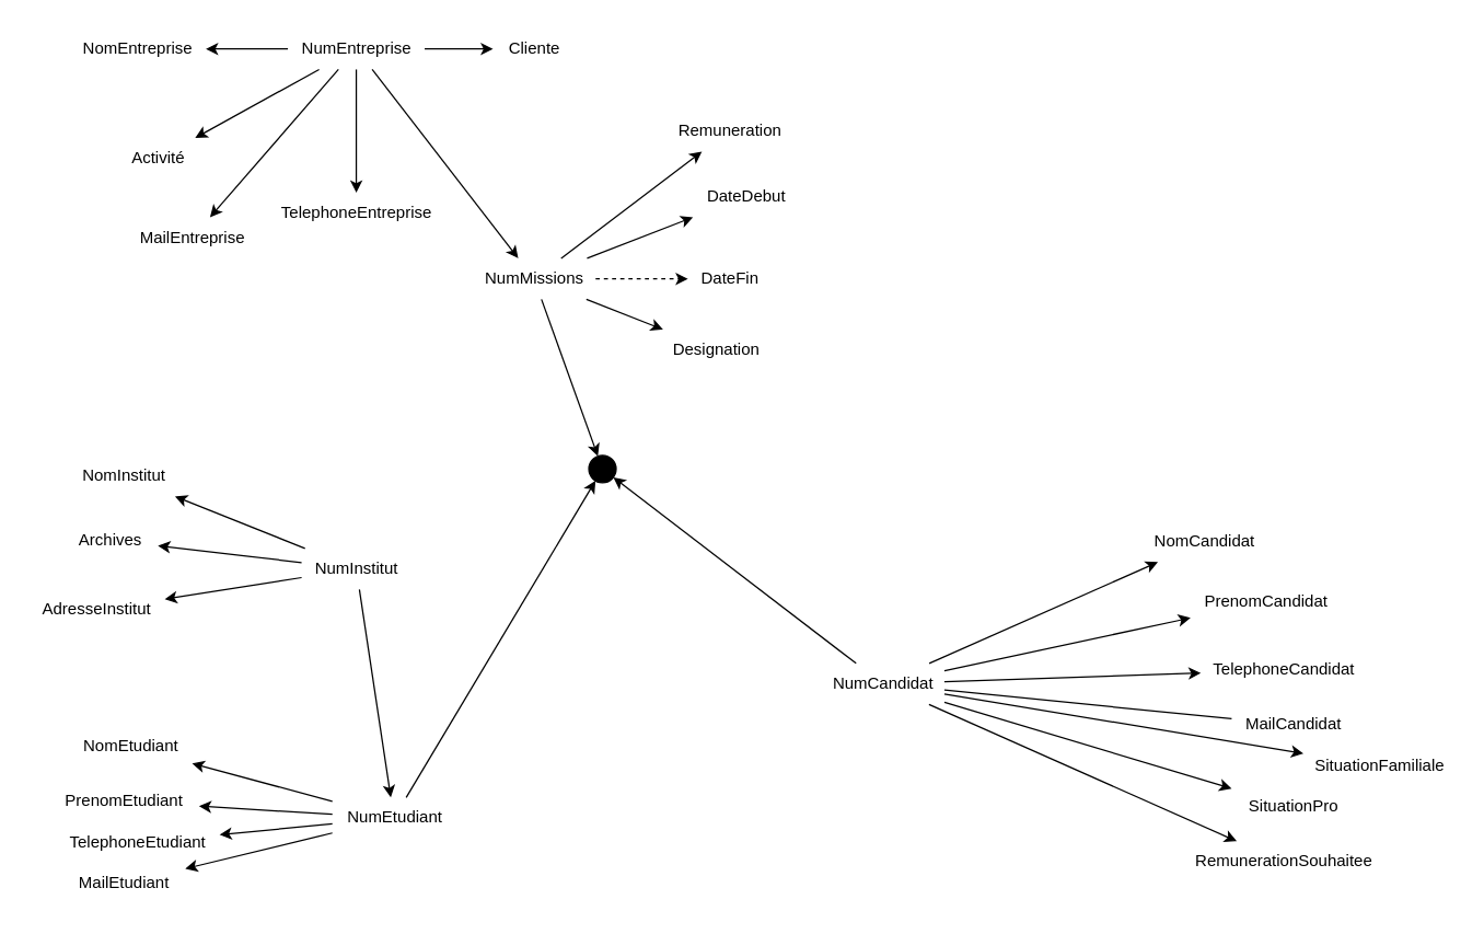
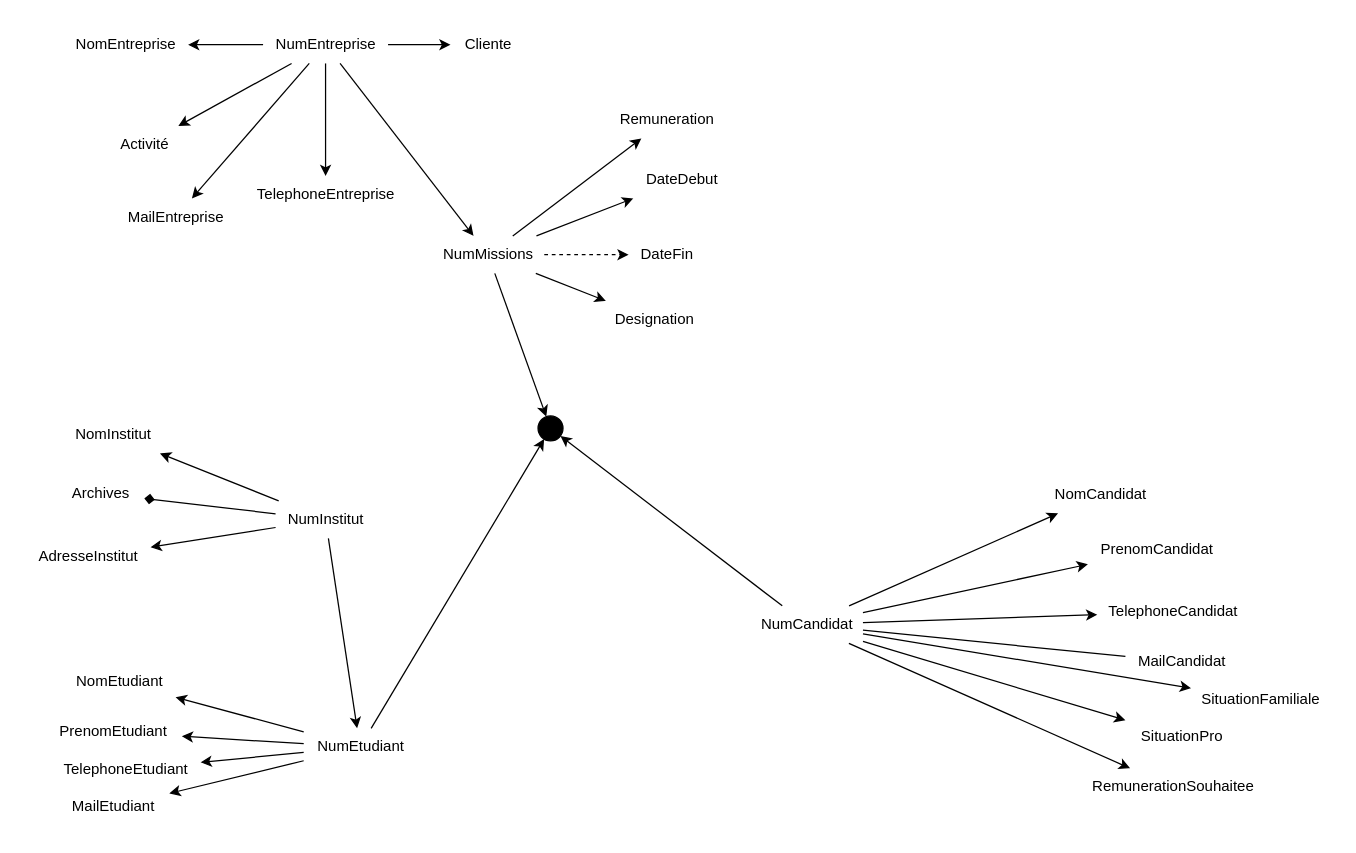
  <mxCell id="0" />
  <mxCell id="1" parent="0" />
  <mxCell id="2" value="NumEntreprise" style="text;html=1;align=center;verticalAlign=middle;resizable=0;points=[];autosize=1;strokeColor=none;fillColor=none;" parent="1" vertex="1"><mxGeometry x="210" y="20" width="100" height="30" as="geometry" /></mxCell>
  <mxCell id="3" value="NomEntreprise" style="text;html=1;align=center;verticalAlign=middle;resizable=0;points=[];autosize=1;strokeColor=none;fillColor=none;" parent="1" vertex="1"><mxGeometry x="50" y="20" width="100" height="30" as="geometry" /></mxCell>
  <mxCell id="4" value="Activité" style="text;html=1;align=center;verticalAlign=middle;resizable=0;points=[];autosize=1;strokeColor=none;fillColor=none;" parent="1" vertex="1"><mxGeometry x="85" y="100" width="60" height="30" as="geometry" /></mxCell>
  <mxCell id="5" value="TelephoneEntreprise" style="text;html=1;align=center;verticalAlign=middle;resizable=0;points=[];autosize=1;strokeColor=none;fillColor=none;" parent="1" vertex="1"><mxGeometry x="195" y="140" width="130" height="30" as="geometry" /></mxCell>
  <mxCell id="6" value="Cliente" style="text;html=1;align=center;verticalAlign=middle;resizable=0;points=[];autosize=1;strokeColor=none;fillColor=none;" parent="1" vertex="1"><mxGeometry x="360" y="20" width="60" height="30" as="geometry" /></mxCell>
  <mxCell id="7" value="" style="endArrow=classic;html=1;rounded=0;" parent="1" source="2" target="3" edge="1"><mxGeometry width="50" height="50" relative="1" as="geometry"><mxPoint x="290" y="365" as="sourcePoint" /><mxPoint x="340" y="315" as="targetPoint" /></mxGeometry></mxCell>
  <mxCell id="8" value="" style="endArrow=classic;html=1;rounded=0;" parent="1" source="2" target="4" edge="1"><mxGeometry width="50" height="50" relative="1" as="geometry"><mxPoint x="290" y="365" as="sourcePoint" /><mxPoint x="340" y="315" as="targetPoint" /></mxGeometry></mxCell>
  <mxCell id="9" value="" style="endArrow=classic;html=1;rounded=0;" parent="1" source="2" target="5" edge="1"><mxGeometry width="50" height="50" relative="1" as="geometry"><mxPoint x="0" y="355" as="sourcePoint" /><mxPoint x="50" y="305" as="targetPoint" /></mxGeometry></mxCell>
  <mxCell id="10" value="" style="endArrow=classic;html=1;rounded=0;" parent="1" source="2" target="6" edge="1"><mxGeometry width="50" height="50" relative="1" as="geometry"><mxPoint x="0" y="215" as="sourcePoint" /><mxPoint x="0" y="365" as="targetPoint" /></mxGeometry></mxCell>
  <mxCell id="11" value="&lt;div&gt;NumCandidat&lt;/div&gt;" style="text;html=1;align=center;verticalAlign=middle;resizable=0;points=[];autosize=1;strokeColor=none;fillColor=none;" parent="1" vertex="1"><mxGeometry x="600" y="484" width="90" height="30" as="geometry" /></mxCell>
  <mxCell id="12" value="&lt;div&gt;NomCandidat&lt;/div&gt;" style="text;html=1;align=center;verticalAlign=middle;resizable=0;points=[];autosize=1;strokeColor=none;fillColor=none;" parent="1" vertex="1"><mxGeometry x="835" y="380" width="90" height="30" as="geometry" /></mxCell>
  <mxCell id="13" value="PrenomCandidat" style="text;html=1;align=center;verticalAlign=middle;resizable=0;points=[];autosize=1;strokeColor=none;fillColor=none;" parent="1" vertex="1"><mxGeometry x="870" y="424" width="110" height="30" as="geometry" /></mxCell>
  <mxCell id="14" value="TelephoneCandidat" style="text;html=1;align=center;verticalAlign=middle;resizable=0;points=[];autosize=1;strokeColor=none;fillColor=none;" parent="1" vertex="1"><mxGeometry x="877.5" y="474" width="120" height="30" as="geometry" /></mxCell>
  <mxCell id="15" value="MailCandidat" style="text;html=1;align=center;verticalAlign=middle;resizable=0;points=[];autosize=1;strokeColor=none;fillColor=none;" parent="1" vertex="1"><mxGeometry x="900" y="514" width="90" height="30" as="geometry" /></mxCell>
  <mxCell id="16" value="SituationFamiliale" style="text;html=1;align=center;verticalAlign=middle;resizable=0;points=[];autosize=1;strokeColor=none;fillColor=none;" parent="1" vertex="1"><mxGeometry x="952.5" y="544" width="110" height="30" as="geometry" /></mxCell>
  <mxCell id="17" value="SituationPro" style="text;html=1;align=center;verticalAlign=middle;resizable=0;points=[];autosize=1;strokeColor=none;fillColor=none;" parent="1" vertex="1"><mxGeometry x="900" y="574" width="90" height="30" as="geometry" /></mxCell>
  <mxCell id="18" value="RemunerationSouhaitee" style="text;html=1;align=center;verticalAlign=middle;resizable=0;points=[];autosize=1;strokeColor=none;fillColor=none;" parent="1" vertex="1"><mxGeometry x="862.5" y="614" width="150" height="30" as="geometry" /></mxCell>
  <mxCell id="19" value="" style="endArrow=classic;html=1;rounded=0;" parent="1" source="11" target="12" edge="1"><mxGeometry width="50" height="50" relative="1" as="geometry"><mxPoint x="1130" y="494" as="sourcePoint" /><mxPoint x="1180" y="444" as="targetPoint" /></mxGeometry></mxCell>
  <mxCell id="20" value="" style="endArrow=classic;html=1;rounded=0;" parent="1" source="11" target="13" edge="1"><mxGeometry width="50" height="50" relative="1" as="geometry"><mxPoint x="854" y="534" as="sourcePoint" /><mxPoint x="880" y="624" as="targetPoint" /></mxGeometry></mxCell>
  <mxCell id="21" value="" style="endArrow=classic;html=1;rounded=0;" parent="1" source="11" target="14" edge="1"><mxGeometry width="50" height="50" relative="1" as="geometry"><mxPoint x="1130" y="494" as="sourcePoint" /><mxPoint x="1180" y="444" as="targetPoint" /></mxGeometry></mxCell>
  <mxCell id="22" value="" style="endArrow=none;html=1;rounded=0;" parent="1" source="11" target="15" edge="1"><mxGeometry width="50" height="50" relative="1" as="geometry"><mxPoint x="1130" y="494" as="sourcePoint" /><mxPoint x="1180" y="444" as="targetPoint" /></mxGeometry></mxCell>
  <mxCell id="23" value="" style="endArrow=classic;html=1;rounded=0;" parent="1" source="11" target="16" edge="1"><mxGeometry width="50" height="50" relative="1" as="geometry"><mxPoint x="1130" y="494" as="sourcePoint" /><mxPoint x="1180" y="444" as="targetPoint" /></mxGeometry></mxCell>
  <mxCell id="24" value="" style="endArrow=classic;html=1;rounded=0;" parent="1" source="11" target="17" edge="1"><mxGeometry width="50" height="50" relative="1" as="geometry"><mxPoint x="1130" y="494" as="sourcePoint" /><mxPoint x="1180" y="444" as="targetPoint" /></mxGeometry></mxCell>
  <mxCell id="25" value="" style="endArrow=classic;html=1;rounded=0;" parent="1" source="11" target="18" edge="1"><mxGeometry width="50" height="50" relative="1" as="geometry"><mxPoint x="1130" y="494" as="sourcePoint" /><mxPoint x="1180" y="444" as="targetPoint" /></mxGeometry></mxCell>
  <mxCell id="26" value="MailEntreprise" style="text;html=1;align=center;verticalAlign=middle;resizable=0;points=[];autosize=1;strokeColor=none;fillColor=none;" parent="1" vertex="1"><mxGeometry x="90" y="158" width="100" height="30" as="geometry" /></mxCell>
  <mxCell id="27" value="" style="endArrow=classic;html=1;rounded=0;" parent="1" source="2" target="26" edge="1"><mxGeometry width="50" height="50" relative="1" as="geometry"><mxPoint x="290" y="315" as="sourcePoint" /><mxPoint x="340" y="265" as="targetPoint" /></mxGeometry></mxCell>
  <mxCell id="28" value="&lt;div&gt;NumEtudiant&lt;/div&gt;" style="text;html=1;align=center;verticalAlign=middle;resizable=0;points=[];autosize=1;strokeColor=none;fillColor=none;" parent="1" vertex="1"><mxGeometry x="242.5" y="582" width="90" height="30" as="geometry" /></mxCell>
  <mxCell id="29" value="NomEtudiant" style="text;html=1;align=center;verticalAlign=middle;resizable=0;points=[];autosize=1;strokeColor=none;fillColor=none;" parent="1" vertex="1"><mxGeometry x="50" y="530" width="90" height="30" as="geometry" /></mxCell>
  <mxCell id="30" value="PrenomEtudiant" style="text;html=1;align=center;verticalAlign=middle;resizable=0;points=[];autosize=1;strokeColor=none;fillColor=none;" parent="1" vertex="1"><mxGeometry x="35" y="570" width="110" height="30" as="geometry" /></mxCell>
  <mxCell id="31" value="TelephoneEtudiant" style="text;html=1;align=center;verticalAlign=middle;resizable=0;points=[];autosize=1;strokeColor=none;fillColor=none;" parent="1" vertex="1"><mxGeometry x="40" y="600" width="120" height="30" as="geometry" /></mxCell>
  <mxCell id="32" value="MailEtudiant" style="text;html=1;align=center;verticalAlign=middle;resizable=0;points=[];autosize=1;strokeColor=none;fillColor=none;" parent="1" vertex="1"><mxGeometry x="45" y="630" width="90" height="30" as="geometry" /></mxCell>
  <mxCell id="33" value="" style="endArrow=classic;html=1;rounded=0;" parent="1" source="28" target="29" edge="1"><mxGeometry width="50" height="50" relative="1" as="geometry"><mxPoint x="222.5" y="712" as="sourcePoint" /><mxPoint x="272.5" y="662" as="targetPoint" /></mxGeometry></mxCell>
  <mxCell id="34" value="" style="endArrow=classic;html=1;rounded=0;" parent="1" source="28" target="30" edge="1"><mxGeometry width="50" height="50" relative="1" as="geometry"><mxPoint x="222.5" y="712" as="sourcePoint" /><mxPoint x="145" y="588.342" as="targetPoint" /></mxGeometry></mxCell>
  <mxCell id="35" value="" style="endArrow=classic;html=1;rounded=0;" parent="1" source="28" target="31" edge="1"><mxGeometry width="50" height="50" relative="1" as="geometry"><mxPoint x="346.5" y="726" as="sourcePoint" /><mxPoint x="417.5" y="710" as="targetPoint" /></mxGeometry></mxCell>
  <mxCell id="36" value="" style="endArrow=classic;html=1;rounded=0;" parent="1" source="28" target="32" edge="1"><mxGeometry width="50" height="50" relative="1" as="geometry"><mxPoint x="356.5" y="736" as="sourcePoint" /><mxPoint x="427.5" y="720" as="targetPoint" /></mxGeometry></mxCell>
  <mxCell id="37" value="NumInstitut" style="text;html=1;align=center;verticalAlign=middle;resizable=0;points=[];autosize=1;strokeColor=none;fillColor=none;" parent="1" vertex="1"><mxGeometry x="220" y="400" width="80" height="30" as="geometry" /></mxCell>
  <mxCell id="38" value="NomInstitut" style="text;html=1;align=center;verticalAlign=middle;resizable=0;points=[];autosize=1;strokeColor=none;fillColor=none;" vertex="1" parent="1"><mxGeometry x="50" y="332" width="80" height="30" as="geometry" /></mxCell>
  <mxCell id="39" value="&lt;div&gt;AdresseInstitut&lt;/div&gt;" style="text;html=1;align=center;verticalAlign=middle;resizable=0;points=[];autosize=1;strokeColor=none;fillColor=none;" vertex="1" parent="1"><mxGeometry x="20" y="430" width="100" height="30" as="geometry" /></mxCell>
  <mxCell id="40" value="&lt;div&gt;Archives&lt;/div&gt;" style="text;html=1;align=center;verticalAlign=middle;resizable=0;points=[];autosize=1;strokeColor=none;fillColor=none;" vertex="1" parent="1"><mxGeometry x="45" y="379" width="70" height="30" as="geometry" /></mxCell>
  <mxCell id="41" value="NumMissions" style="text;html=1;align=center;verticalAlign=middle;resizable=0;points=[];autosize=1;strokeColor=none;fillColor=none;" vertex="1" parent="1"><mxGeometry x="345" y="188" width="90" height="30" as="geometry" /></mxCell>
  <mxCell id="42" value="&lt;div&gt;DateDebut&lt;/div&gt;" style="text;html=1;align=center;verticalAlign=middle;resizable=0;points=[];autosize=1;strokeColor=none;fillColor=none;" vertex="1" parent="1"><mxGeometry x="505" y="128" width="80" height="30" as="geometry" /></mxCell>
  <mxCell id="43" value="DateFin" style="text;html=1;align=center;verticalAlign=middle;resizable=0;points=[];autosize=1;strokeColor=none;fillColor=none;" vertex="1" parent="1"><mxGeometry x="502.5" y="188" width="60" height="30" as="geometry" /></mxCell>
  <mxCell id="44" value="" style="endArrow=classic;html=1;rounded=0;" edge="1" parent="1" source="41" target="42"><mxGeometry width="50" height="50" relative="1" as="geometry"><mxPoint x="282.5" y="434" as="sourcePoint" /><mxPoint x="332.5" y="384" as="targetPoint" /></mxGeometry></mxCell>
  <mxCell id="45" value="" style="endArrow=classic;html=1;rounded=0;dashed=1;" edge="1" parent="1" source="41" target="43"><mxGeometry width="50" height="50" relative="1" as="geometry"><mxPoint x="282.5" y="434" as="sourcePoint" /><mxPoint x="332.5" y="384" as="targetPoint" /></mxGeometry></mxCell>
  <mxCell id="46" value="" style="endArrow=classic;html=1;rounded=0;" edge="1" parent="1" source="37" target="38"><mxGeometry width="50" height="50" relative="1" as="geometry"><mxPoint x="577.5" y="220" as="sourcePoint" /><mxPoint x="627.5" y="170" as="targetPoint" /></mxGeometry></mxCell>
  <mxCell id="47" value="" style="endArrow=classic;html=1;rounded=0;" edge="1" parent="1" source="37" target="39"><mxGeometry width="50" height="50" relative="1" as="geometry"><mxPoint x="577.5" y="220" as="sourcePoint" /><mxPoint x="627.5" y="170" as="targetPoint" /></mxGeometry></mxCell>
- <mxCell id="48" value="" style="endArrow=classic;html=1;rounded=0;" edge="1" parent="1" source="37" target="40"><mxGeometry width="50" height="50" relative="1" as="geometry"><mxPoint x="577.5" y="220" as="sourcePoint" /><mxPoint x="627.5" y="170" as="targetPoint" /></mxGeometry></mxCell>
+ <mxCell id="48" value="" style="endArrow=diamond;html=1;rounded=0;" edge="1" parent="1" source="37" target="40"><mxGeometry width="50" height="50" relative="1" as="geometry"><mxPoint x="577.5" y="220" as="sourcePoint" /><mxPoint x="627.5" y="170" as="targetPoint" /></mxGeometry></mxCell>
  <mxCell id="49" value="" style="endArrow=classic;html=1;rounded=0;" edge="1" parent="1" source="37" target="28"><mxGeometry width="50" height="50" relative="1" as="geometry"><mxPoint x="127.5" y="510" as="sourcePoint" /><mxPoint x="177.5" y="460" as="targetPoint" /></mxGeometry></mxCell>
  <mxCell id="50" value="Remuneration" style="text;html=1;align=center;verticalAlign=middle;resizable=0;points=[];autosize=1;strokeColor=none;fillColor=none;" vertex="1" parent="1"><mxGeometry x="482.5" y="80" width="100" height="30" as="geometry" /></mxCell>
  <mxCell id="51" value="" style="endArrow=classic;html=1;rounded=0;" edge="1" parent="1" source="41" target="50"><mxGeometry width="50" height="50" relative="1" as="geometry"><mxPoint x="712.5" y="200" as="sourcePoint" /><mxPoint x="762.5" y="150" as="targetPoint" /></mxGeometry></mxCell>
  <mxCell id="52" value="" style="endArrow=classic;html=1;rounded=0;" edge="1" parent="1" source="2" target="41"><mxGeometry width="50" height="50" relative="1" as="geometry"><mxPoint x="350" y="570" as="sourcePoint" /><mxPoint x="400" y="520" as="targetPoint" /></mxGeometry></mxCell>
  <mxCell id="53" value="Designation" style="text;html=1;align=center;verticalAlign=middle;resizable=0;points=[];autosize=1;strokeColor=none;fillColor=none;" vertex="1" parent="1"><mxGeometry x="477.5" y="240" width="90" height="30" as="geometry" /></mxCell>
  <mxCell id="54" value="" style="endArrow=classic;html=1;rounded=0;" edge="1" parent="1" source="41" target="53"><mxGeometry width="50" height="50" relative="1" as="geometry"><mxPoint x="350" y="480" as="sourcePoint" /><mxPoint x="400" y="430" as="targetPoint" /></mxGeometry></mxCell>
  <mxCell id="55" value="" style="endArrow=classic;html=1;rounded=0;" edge="1" parent="1" source="41" target="58"><mxGeometry width="50" height="50" relative="1" as="geometry"><mxPoint x="400" y="400" as="sourcePoint" /><mxPoint x="451.5" y="290" as="targetPoint" /><Array as="points" /></mxGeometry></mxCell>
  <mxCell id="56" value="" style="endArrow=classic;html=1;rounded=0;" edge="1" parent="1" source="11" target="58"><mxGeometry width="50" height="50" relative="1" as="geometry"><mxPoint x="400" y="400" as="sourcePoint" /><mxPoint x="469.569" y="320" as="targetPoint" /></mxGeometry></mxCell>
  <mxCell id="57" value="" style="endArrow=classic;html=1;rounded=0;" edge="1" parent="1" source="28" target="58"><mxGeometry width="50" height="50" relative="1" as="geometry"><mxPoint x="400" y="400" as="sourcePoint" /><mxPoint x="439.737" y="320" as="targetPoint" /><Array as="points" /></mxGeometry></mxCell>
  <mxCell id="58" value="" style="ellipse;whiteSpace=wrap;html=1;aspect=fixed;fillColor=#000000;fillStyle=solid;direction=south;" vertex="1" parent="1"><mxGeometry x="430" y="332" width="20" height="20" as="geometry" /></mxCell>
